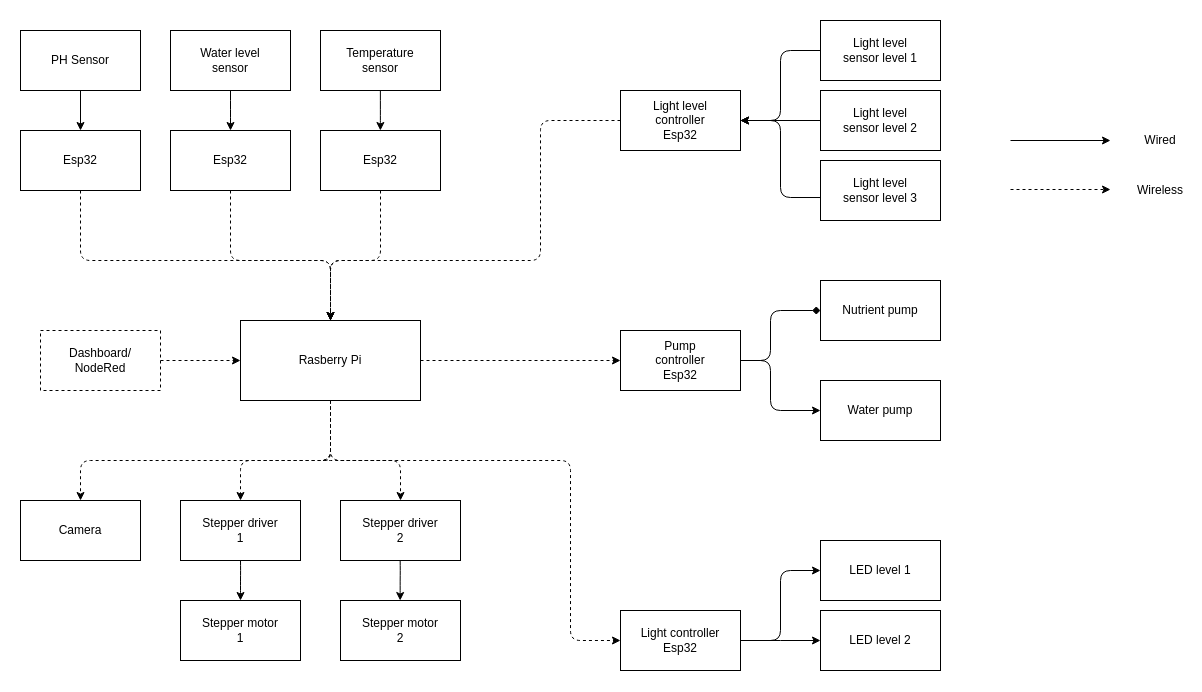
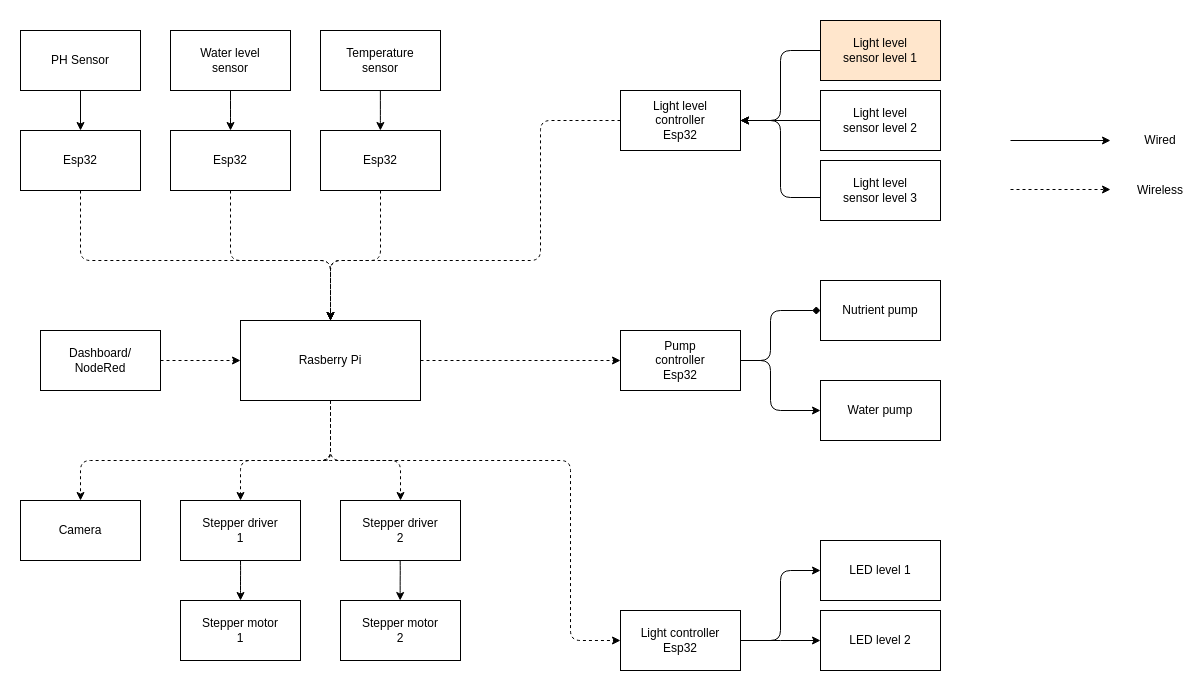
  <mxCell id="0" />
  <mxCell id="1" parent="0" />
  <mxCell id="2" value="PH Sensor" style="rounded=0;whiteSpace=wrap;html=1;" vertex="1" parent="1"><mxGeometry x="20" y="30" width="120" height="60" as="geometry" /></mxCell>
  <mxCell id="3" value="Rasberry Pi" style="rounded=0;whiteSpace=wrap;html=1;" vertex="1" parent="1"><mxGeometry x="240" y="320" width="180" height="80" as="geometry" /></mxCell>
  <mxCell id="4" value="Camera" style="rounded=0;whiteSpace=wrap;html=1;" vertex="1" parent="1"><mxGeometry x="20" y="500" width="120" height="60" as="geometry" /></mxCell>
  <mxCell id="5" value="Stepper motor&lt;br&gt;1" style="rounded=0;whiteSpace=wrap;html=1;" vertex="1" parent="1"><mxGeometry x="180" y="600" width="120" height="60" as="geometry" /></mxCell>
  <mxCell id="6" value="Stepper motor&lt;br&gt;2" style="rounded=0;whiteSpace=wrap;html=1;" vertex="1" parent="1"><mxGeometry x="340" y="600" width="120" height="60" as="geometry" /></mxCell>
  <mxCell id="7" value="Stepper driver&lt;br&gt;2" style="rounded=0;whiteSpace=wrap;html=1;" vertex="1" parent="1"><mxGeometry x="340" y="500" width="120" height="60" as="geometry" /></mxCell>
  <mxCell id="8" value="Stepper driver&lt;br&gt;1" style="rounded=0;whiteSpace=wrap;html=1;" vertex="1" parent="1"><mxGeometry x="180" y="500" width="120" height="60" as="geometry" /></mxCell>
  <mxCell id="9" value="Pump&lt;br&gt;controller&lt;br&gt;Esp32" style="rounded=0;whiteSpace=wrap;html=1;" vertex="1" parent="1"><mxGeometry x="620" y="330" width="120" height="60" as="geometry" /></mxCell>
  <mxCell id="10" value="&lt;span&gt;LED level 2&lt;/span&gt;" style="rounded=0;whiteSpace=wrap;html=1;" vertex="1" parent="1"><mxGeometry x="820" y="610" width="120" height="60" as="geometry" /></mxCell>
  <mxCell id="11" value="LED level 1" style="rounded=0;whiteSpace=wrap;html=1;" vertex="1" parent="1"><mxGeometry x="820" y="540" width="120" height="60" as="geometry" /></mxCell>
  <mxCell id="12" value="Light controller&lt;br&gt;Esp32" style="rounded=0;whiteSpace=wrap;html=1;" vertex="1" parent="1"><mxGeometry x="620" y="610" width="120" height="60" as="geometry" /></mxCell>
  <mxCell id="13" value="Water pump" style="rounded=0;whiteSpace=wrap;html=1;" vertex="1" parent="1"><mxGeometry x="820" y="380" width="120" height="60" as="geometry" /></mxCell>
  <mxCell id="14" value="Nutrient pump" style="rounded=0;whiteSpace=wrap;html=1;" vertex="1" parent="1"><mxGeometry x="820" y="280" width="120" height="60" as="geometry" /></mxCell>
- <mxCell id="15" value="Dashboard/&lt;br&gt;NodeRed" style="rounded=0;whiteSpace=wrap;html=1;dashed=1;" vertex="1" parent="1"><mxGeometry x="40" y="330" width="120" height="60" as="geometry" /></mxCell>
+ <mxCell id="15" value="Dashboard/&lt;br&gt;NodeRed" style="rounded=0;whiteSpace=wrap;html=1;" vertex="1" parent="1"><mxGeometry x="40" y="330" width="120" height="60" as="geometry" /></mxCell>
  <mxCell id="16" value="Esp32" style="rounded=0;whiteSpace=wrap;html=1;" vertex="1" parent="1"><mxGeometry x="320" y="130" width="120" height="60" as="geometry" /></mxCell>
  <mxCell id="17" value="Esp32" style="rounded=0;whiteSpace=wrap;html=1;" vertex="1" parent="1"><mxGeometry x="170" y="130" width="120" height="60" as="geometry" /></mxCell>
  <mxCell id="18" value="Esp32" style="rounded=0;whiteSpace=wrap;html=1;" vertex="1" parent="1"><mxGeometry x="20" y="130" width="120" height="60" as="geometry" /></mxCell>
  <mxCell id="19" value="Light level&lt;br&gt;controller&lt;br&gt;Esp32" style="rounded=0;whiteSpace=wrap;html=1;" vertex="1" parent="1"><mxGeometry x="620" y="90" width="120" height="60" as="geometry" /></mxCell>
  <mxCell id="20" value="&lt;span&gt;Light level&lt;/span&gt;&lt;br&gt;&lt;span&gt;sensor level 3&lt;/span&gt;" style="rounded=0;whiteSpace=wrap;html=1;" vertex="1" parent="1"><mxGeometry x="820" y="160" width="120" height="60" as="geometry" /></mxCell>
  <mxCell id="21" value="&lt;span&gt;Light level&lt;/span&gt;&lt;br&gt;&lt;span&gt;sensor level 2&lt;/span&gt;" style="rounded=0;whiteSpace=wrap;html=1;" vertex="1" parent="1"><mxGeometry x="820" y="90" width="120" height="60" as="geometry" /></mxCell>
- <mxCell id="22" value="Light level&lt;br&gt;sensor level 1" style="rounded=0;whiteSpace=wrap;html=1;" vertex="1" parent="1"><mxGeometry x="820" y="20" width="120" height="60" as="geometry" /></mxCell>
+ <mxCell id="22" value="Light level&lt;br&gt;sensor level 1" style="rounded=0;whiteSpace=wrap;html=1;fillColor=#ffe6cc;" vertex="1" parent="1"><mxGeometry x="820" y="20" width="120" height="60" as="geometry" /></mxCell>
  <mxCell id="23" value="Temperature&lt;br&gt;sensor" style="rounded=0;whiteSpace=wrap;html=1;" vertex="1" parent="1"><mxGeometry x="320" y="30" width="120" height="60" as="geometry" /></mxCell>
  <mxCell id="24" value="Water level&lt;br&gt;sensor" style="rounded=0;whiteSpace=wrap;html=1;" vertex="1" parent="1"><mxGeometry x="170" y="30" width="120" height="60" as="geometry" /></mxCell>
  <mxCell id="25" value="" style="endArrow=classic;html=1;" edge="1" parent="1"><mxGeometry width="50" height="50" relative="1" as="geometry"><mxPoint x="1010" y="140" as="sourcePoint" /><mxPoint x="1110" y="140" as="targetPoint" /></mxGeometry></mxCell>
  <mxCell id="26" value="" style="endArrow=classic;html=1;dashed=1;" edge="1" parent="1"><mxGeometry width="50" height="50" relative="1" as="geometry"><mxPoint x="1010" y="189" as="sourcePoint" /><mxPoint x="1110" y="189" as="targetPoint" /></mxGeometry></mxCell>
  <mxCell id="27" value="Wired" style="text;html=1;strokeColor=none;fillColor=none;align=center;verticalAlign=middle;whiteSpace=wrap;rounded=0;" vertex="1" parent="1"><mxGeometry x="1140" y="130" width="40" height="20" as="geometry" /></mxCell>
  <mxCell id="28" value="Wireless" style="text;html=1;strokeColor=none;fillColor=none;align=center;verticalAlign=middle;whiteSpace=wrap;rounded=0;" vertex="1" parent="1"><mxGeometry x="1140" y="180" width="40" height="20" as="geometry" /></mxCell>
  <mxCell id="29" value="" style="endArrow=classic;html=1;exitX=0;exitY=0.5;exitDx=0;exitDy=0;entryX=1;entryY=0.5;entryDx=0;entryDy=0;" edge="1" parent="1" source="22" target="19"><mxGeometry width="50" height="50" relative="1" as="geometry"><mxPoint x="460" y="349.5" as="sourcePoint" /><mxPoint x="560" y="349.5" as="targetPoint" /><Array as="points"><mxPoint x="780" y="50" /><mxPoint x="780" y="120" /></Array></mxGeometry></mxCell>
  <mxCell id="30" value="" style="endArrow=classic;html=1;exitX=0;exitY=0.5;exitDx=0;exitDy=0;entryX=1;entryY=0.5;entryDx=0;entryDy=0;" edge="1" parent="1" source="21" target="19"><mxGeometry width="50" height="50" relative="1" as="geometry"><mxPoint x="560" y="380" as="sourcePoint" /><mxPoint x="610" y="330" as="targetPoint" /></mxGeometry></mxCell>
  <mxCell id="31" value="" style="endArrow=classic;html=1;exitX=0;exitY=0.617;exitDx=0;exitDy=0;exitPerimeter=0;entryX=1;entryY=0.5;entryDx=0;entryDy=0;" edge="1" parent="1" source="20" target="19"><mxGeometry width="50" height="50" relative="1" as="geometry"><mxPoint x="560" y="380" as="sourcePoint" /><mxPoint x="610" y="330" as="targetPoint" /><Array as="points"><mxPoint x="780" y="197" /><mxPoint x="780" y="120" /></Array></mxGeometry></mxCell>
  <mxCell id="32" value="" style="endArrow=diamond;html=1;exitX=1;exitY=0.5;exitDx=0;exitDy=0;entryX=0;entryY=0.5;entryDx=0;entryDy=0;" edge="1" parent="1" source="9" target="14"><mxGeometry width="50" height="50" relative="1" as="geometry"><mxPoint x="1020" y="150" as="sourcePoint" /><mxPoint x="1120" y="150" as="targetPoint" /><Array as="points"><mxPoint x="770" y="360" /><mxPoint x="770" y="310" /></Array></mxGeometry></mxCell>
  <mxCell id="33" value="" style="endArrow=classic;html=1;entryX=0;entryY=0.5;entryDx=0;entryDy=0;" edge="1" parent="1" target="13"><mxGeometry width="50" height="50" relative="1" as="geometry"><mxPoint x="740" y="360" as="sourcePoint" /><mxPoint x="830" y="320" as="targetPoint" /><Array as="points"><mxPoint x="770" y="360" /><mxPoint x="770" y="410" /></Array></mxGeometry></mxCell>
  <mxCell id="34" value="" style="endArrow=classic;html=1;dashed=1;entryX=0;entryY=0.5;entryDx=0;entryDy=0;exitX=1;exitY=0.5;exitDx=0;exitDy=0;" edge="1" parent="1" source="3" target="9"><mxGeometry width="50" height="50" relative="1" as="geometry"><mxPoint x="440" y="359.5" as="sourcePoint" /><mxPoint x="540" y="359.5" as="targetPoint" /></mxGeometry></mxCell>
  <mxCell id="35" value="" style="endArrow=classic;html=1;dashed=1;entryX=0;entryY=0.5;entryDx=0;entryDy=0;exitX=1;exitY=0.5;exitDx=0;exitDy=0;" edge="1" parent="1" source="15" target="3"><mxGeometry width="50" height="50" relative="1" as="geometry"><mxPoint x="180" y="430" as="sourcePoint" /><mxPoint x="380" y="430" as="targetPoint" /></mxGeometry></mxCell>
  <mxCell id="36" value="" style="endArrow=classic;html=1;exitX=1;exitY=0.5;exitDx=0;exitDy=0;entryX=0;entryY=0.5;entryDx=0;entryDy=0;" edge="1" parent="1" source="12" target="11"><mxGeometry width="50" height="50" relative="1" as="geometry"><mxPoint x="1030" y="639.5" as="sourcePoint" /><mxPoint x="1130" y="639.5" as="targetPoint" /><Array as="points"><mxPoint x="780" y="640" /><mxPoint x="780" y="570" /></Array></mxGeometry></mxCell>
  <mxCell id="37" value="" style="endArrow=classic;html=1;entryX=0;entryY=0.5;entryDx=0;entryDy=0;" edge="1" parent="1" target="10"><mxGeometry width="50" height="50" relative="1" as="geometry"><mxPoint x="740" y="640" as="sourcePoint" /><mxPoint x="830" y="720" as="targetPoint" /><Array as="points"><mxPoint x="770" y="640" /></Array></mxGeometry></mxCell>
  <mxCell id="38" value="" style="endArrow=classic;html=1;exitX=0.5;exitY=1;exitDx=0;exitDy=0;entryX=0.5;entryY=0;entryDx=0;entryDy=0;" edge="1" parent="1" source="2" target="18"><mxGeometry width="50" height="50" relative="1" as="geometry"><mxPoint x="1020" y="150" as="sourcePoint" /><mxPoint x="1120" y="150" as="targetPoint" /></mxGeometry></mxCell>
  <mxCell id="39" value="" style="endArrow=classic;html=1;exitX=0.5;exitY=1;exitDx=0;exitDy=0;entryX=0.5;entryY=0;entryDx=0;entryDy=0;" edge="1" parent="1" source="24" target="17"><mxGeometry width="50" height="50" relative="1" as="geometry"><mxPoint x="90" y="100" as="sourcePoint" /><mxPoint x="90" y="140" as="targetPoint" /><Array as="points"><mxPoint x="230" y="110" /></Array></mxGeometry></mxCell>
  <mxCell id="40" value="" style="endArrow=classic;html=1;exitX=0.5;exitY=1;exitDx=0;exitDy=0;entryX=0.5;entryY=0;entryDx=0;entryDy=0;" edge="1" parent="1"><mxGeometry width="50" height="50" relative="1" as="geometry"><mxPoint x="379.88" y="90" as="sourcePoint" /><mxPoint x="379.88" y="130" as="targetPoint" /><Array as="points"><mxPoint x="379.88" y="110" /><mxPoint x="379.88" y="120" /></Array></mxGeometry></mxCell>
  <mxCell id="41" value="" style="endArrow=classic;html=1;exitX=0.5;exitY=1;exitDx=0;exitDy=0;entryX=0.5;entryY=0;entryDx=0;entryDy=0;" edge="1" parent="1"><mxGeometry width="50" height="50" relative="1" as="geometry"><mxPoint x="399.66" y="560" as="sourcePoint" /><mxPoint x="399.66" y="600" as="targetPoint" /><Array as="points"><mxPoint x="399.78" y="570" /><mxPoint x="399.66" y="580" /><mxPoint x="399.66" y="590" /></Array></mxGeometry></mxCell>
  <mxCell id="42" value="" style="endArrow=classic;html=1;exitX=0.5;exitY=1;exitDx=0;exitDy=0;entryX=0.5;entryY=0;entryDx=0;entryDy=0;" edge="1" parent="1"><mxGeometry width="50" height="50" relative="1" as="geometry"><mxPoint x="240" y="560" as="sourcePoint" /><mxPoint x="240" y="600" as="targetPoint" /><Array as="points"><mxPoint x="240.12" y="570" /><mxPoint x="240" y="580" /><mxPoint x="240" y="590" /></Array></mxGeometry></mxCell>
  <mxCell id="43" value="" style="endArrow=classic;html=1;dashed=1;exitX=0.5;exitY=1;exitDx=0;exitDy=0;entryX=0.5;entryY=0;entryDx=0;entryDy=0;" edge="1" parent="1" source="17" target="3"><mxGeometry width="50" height="50" relative="1" as="geometry"><mxPoint x="1020" y="199" as="sourcePoint" /><mxPoint x="1120" y="199" as="targetPoint" /><Array as="points"><mxPoint x="230" y="260" /><mxPoint x="330" y="260" /></Array></mxGeometry></mxCell>
  <mxCell id="44" value="" style="endArrow=classic;html=1;dashed=1;exitX=0.5;exitY=1;exitDx=0;exitDy=0;entryX=0.5;entryY=0;entryDx=0;entryDy=0;" edge="1" parent="1" source="16" target="3"><mxGeometry width="50" height="50" relative="1" as="geometry"><mxPoint x="360" y="230" as="sourcePoint" /><mxPoint x="340" y="310" as="targetPoint" /><Array as="points"><mxPoint x="380" y="260" /><mxPoint x="330" y="260" /></Array></mxGeometry></mxCell>
  <mxCell id="45" value="" style="endArrow=classic;html=1;dashed=1;exitX=0.5;exitY=1;exitDx=0;exitDy=0;" edge="1" parent="1" source="18"><mxGeometry width="50" height="50" relative="1" as="geometry"><mxPoint x="50" y="220" as="sourcePoint" /><mxPoint x="330" y="320" as="targetPoint" /><Array as="points"><mxPoint x="80" y="260" /><mxPoint x="330" y="260" /></Array></mxGeometry></mxCell>
  <mxCell id="46" value="" style="endArrow=classic;html=1;dashed=1;exitX=0;exitY=0.5;exitDx=0;exitDy=0;" edge="1" parent="1" source="19"><mxGeometry width="50" height="50" relative="1" as="geometry"><mxPoint x="550" y="200" as="sourcePoint" /><mxPoint x="330" y="320" as="targetPoint" /><Array as="points"><mxPoint x="540" y="120" /><mxPoint x="540" y="260" /><mxPoint x="330" y="260" /></Array></mxGeometry></mxCell>
  <mxCell id="47" value="" style="endArrow=classic;html=1;dashed=1;exitX=0.5;exitY=1;exitDx=0;exitDy=0;entryX=0.5;entryY=0;entryDx=0;entryDy=0;" edge="1" parent="1" source="3" target="7"><mxGeometry width="50" height="50" relative="1" as="geometry"><mxPoint x="1020" y="199" as="sourcePoint" /><mxPoint x="1120" y="199" as="targetPoint" /><Array as="points"><mxPoint x="330" y="460" /><mxPoint x="400" y="460" /></Array></mxGeometry></mxCell>
  <mxCell id="48" value="" style="endArrow=classic;html=1;dashed=1;exitX=0.5;exitY=1;exitDx=0;exitDy=0;entryX=0.5;entryY=0;entryDx=0;entryDy=0;" edge="1" parent="1" source="3" target="8"><mxGeometry width="50" height="50" relative="1" as="geometry"><mxPoint x="340" y="410" as="sourcePoint" /><mxPoint x="410" y="510" as="targetPoint" /><Array as="points"><mxPoint x="330" y="460" /><mxPoint x="240" y="460" /></Array></mxGeometry></mxCell>
  <mxCell id="49" value="" style="endArrow=classic;html=1;dashed=1;exitX=0.5;exitY=1;exitDx=0;exitDy=0;entryX=0.5;entryY=0;entryDx=0;entryDy=0;" edge="1" parent="1" source="3" target="4"><mxGeometry width="50" height="50" relative="1" as="geometry"><mxPoint x="340" y="410" as="sourcePoint" /><mxPoint x="250" y="510" as="targetPoint" /><Array as="points"><mxPoint x="330" y="460" /><mxPoint x="80" y="460" /></Array></mxGeometry></mxCell>
  <mxCell id="50" value="" style="endArrow=classic;html=1;dashed=1;entryX=0;entryY=0.5;entryDx=0;entryDy=0;" edge="1" parent="1" target="12"><mxGeometry width="50" height="50" relative="1" as="geometry"><mxPoint x="330" y="400" as="sourcePoint" /><mxPoint x="570" y="450" as="targetPoint" /><Array as="points"><mxPoint x="330" y="460" /><mxPoint x="320" y="460" /><mxPoint x="570" y="460" /><mxPoint x="570" y="640" /></Array></mxGeometry></mxCell>
